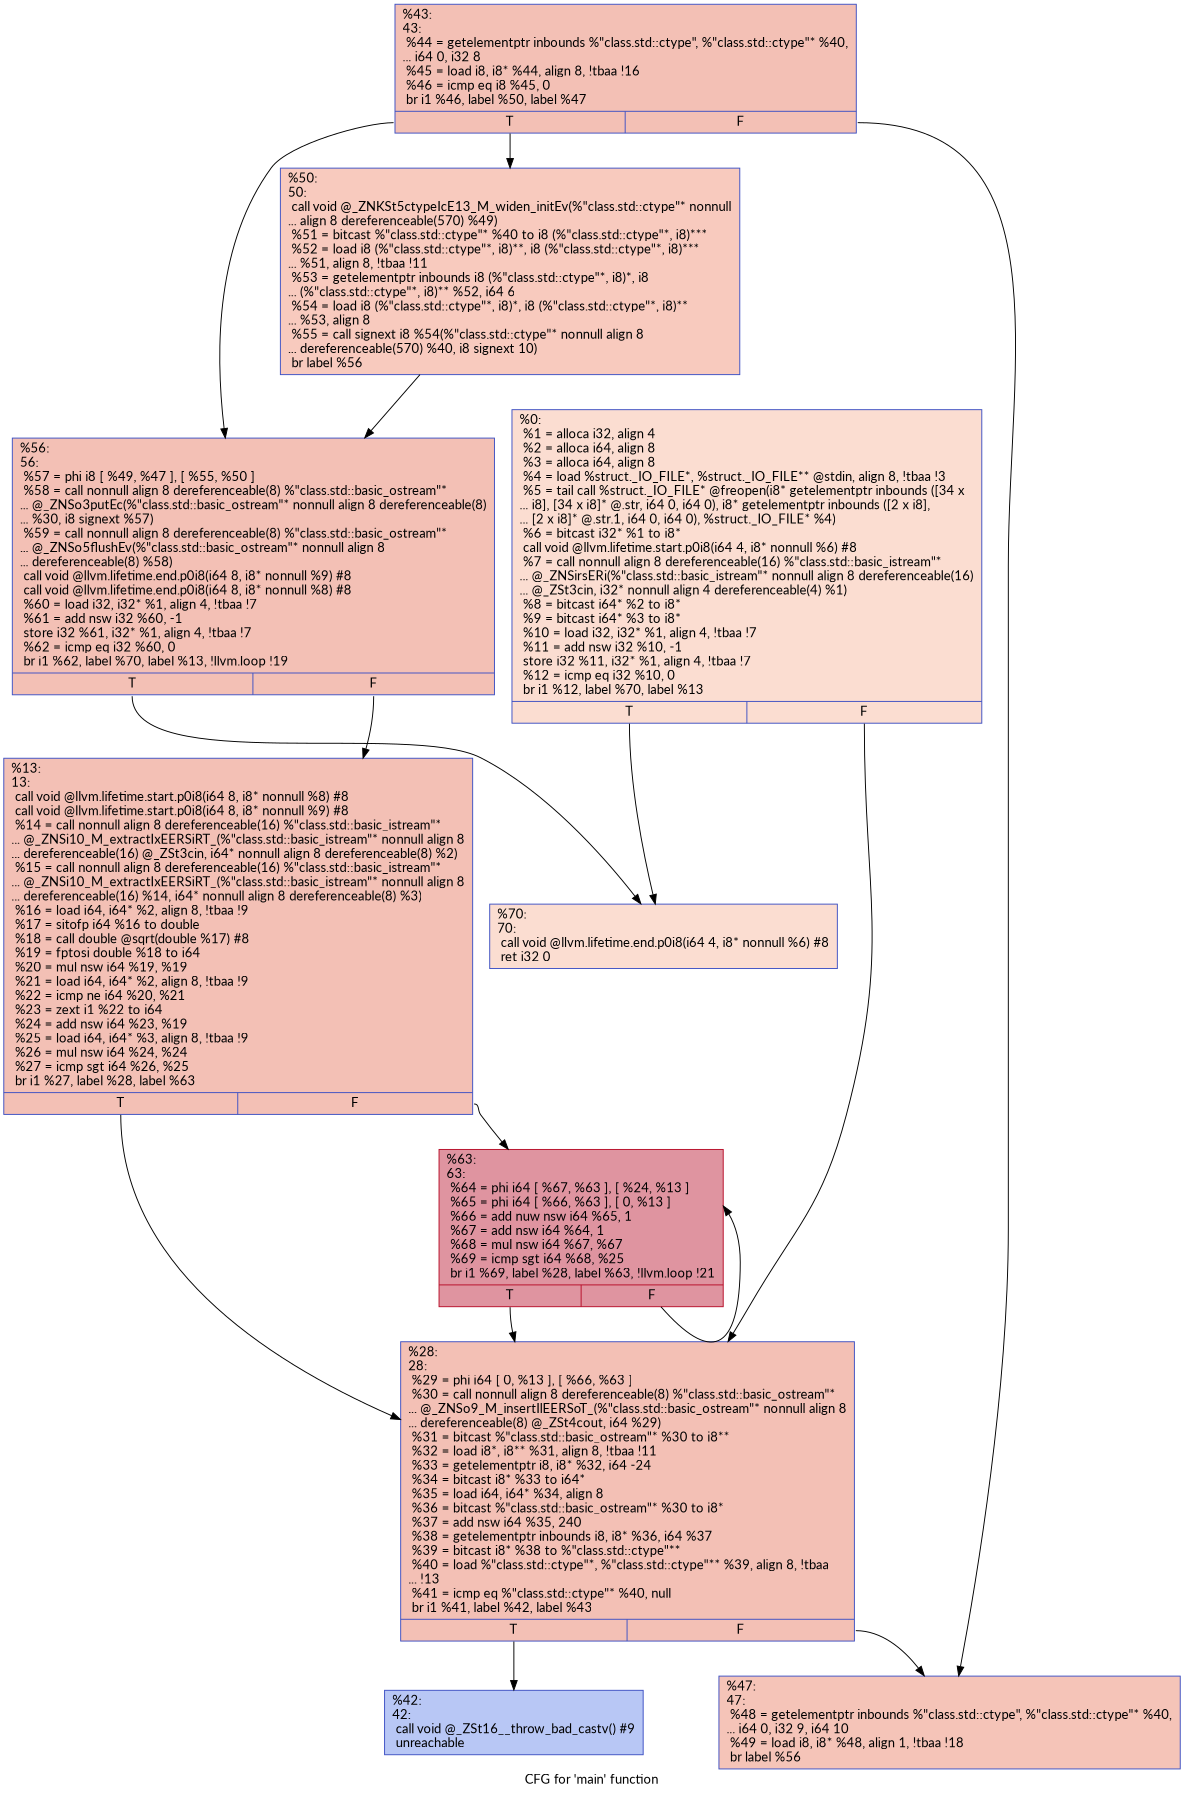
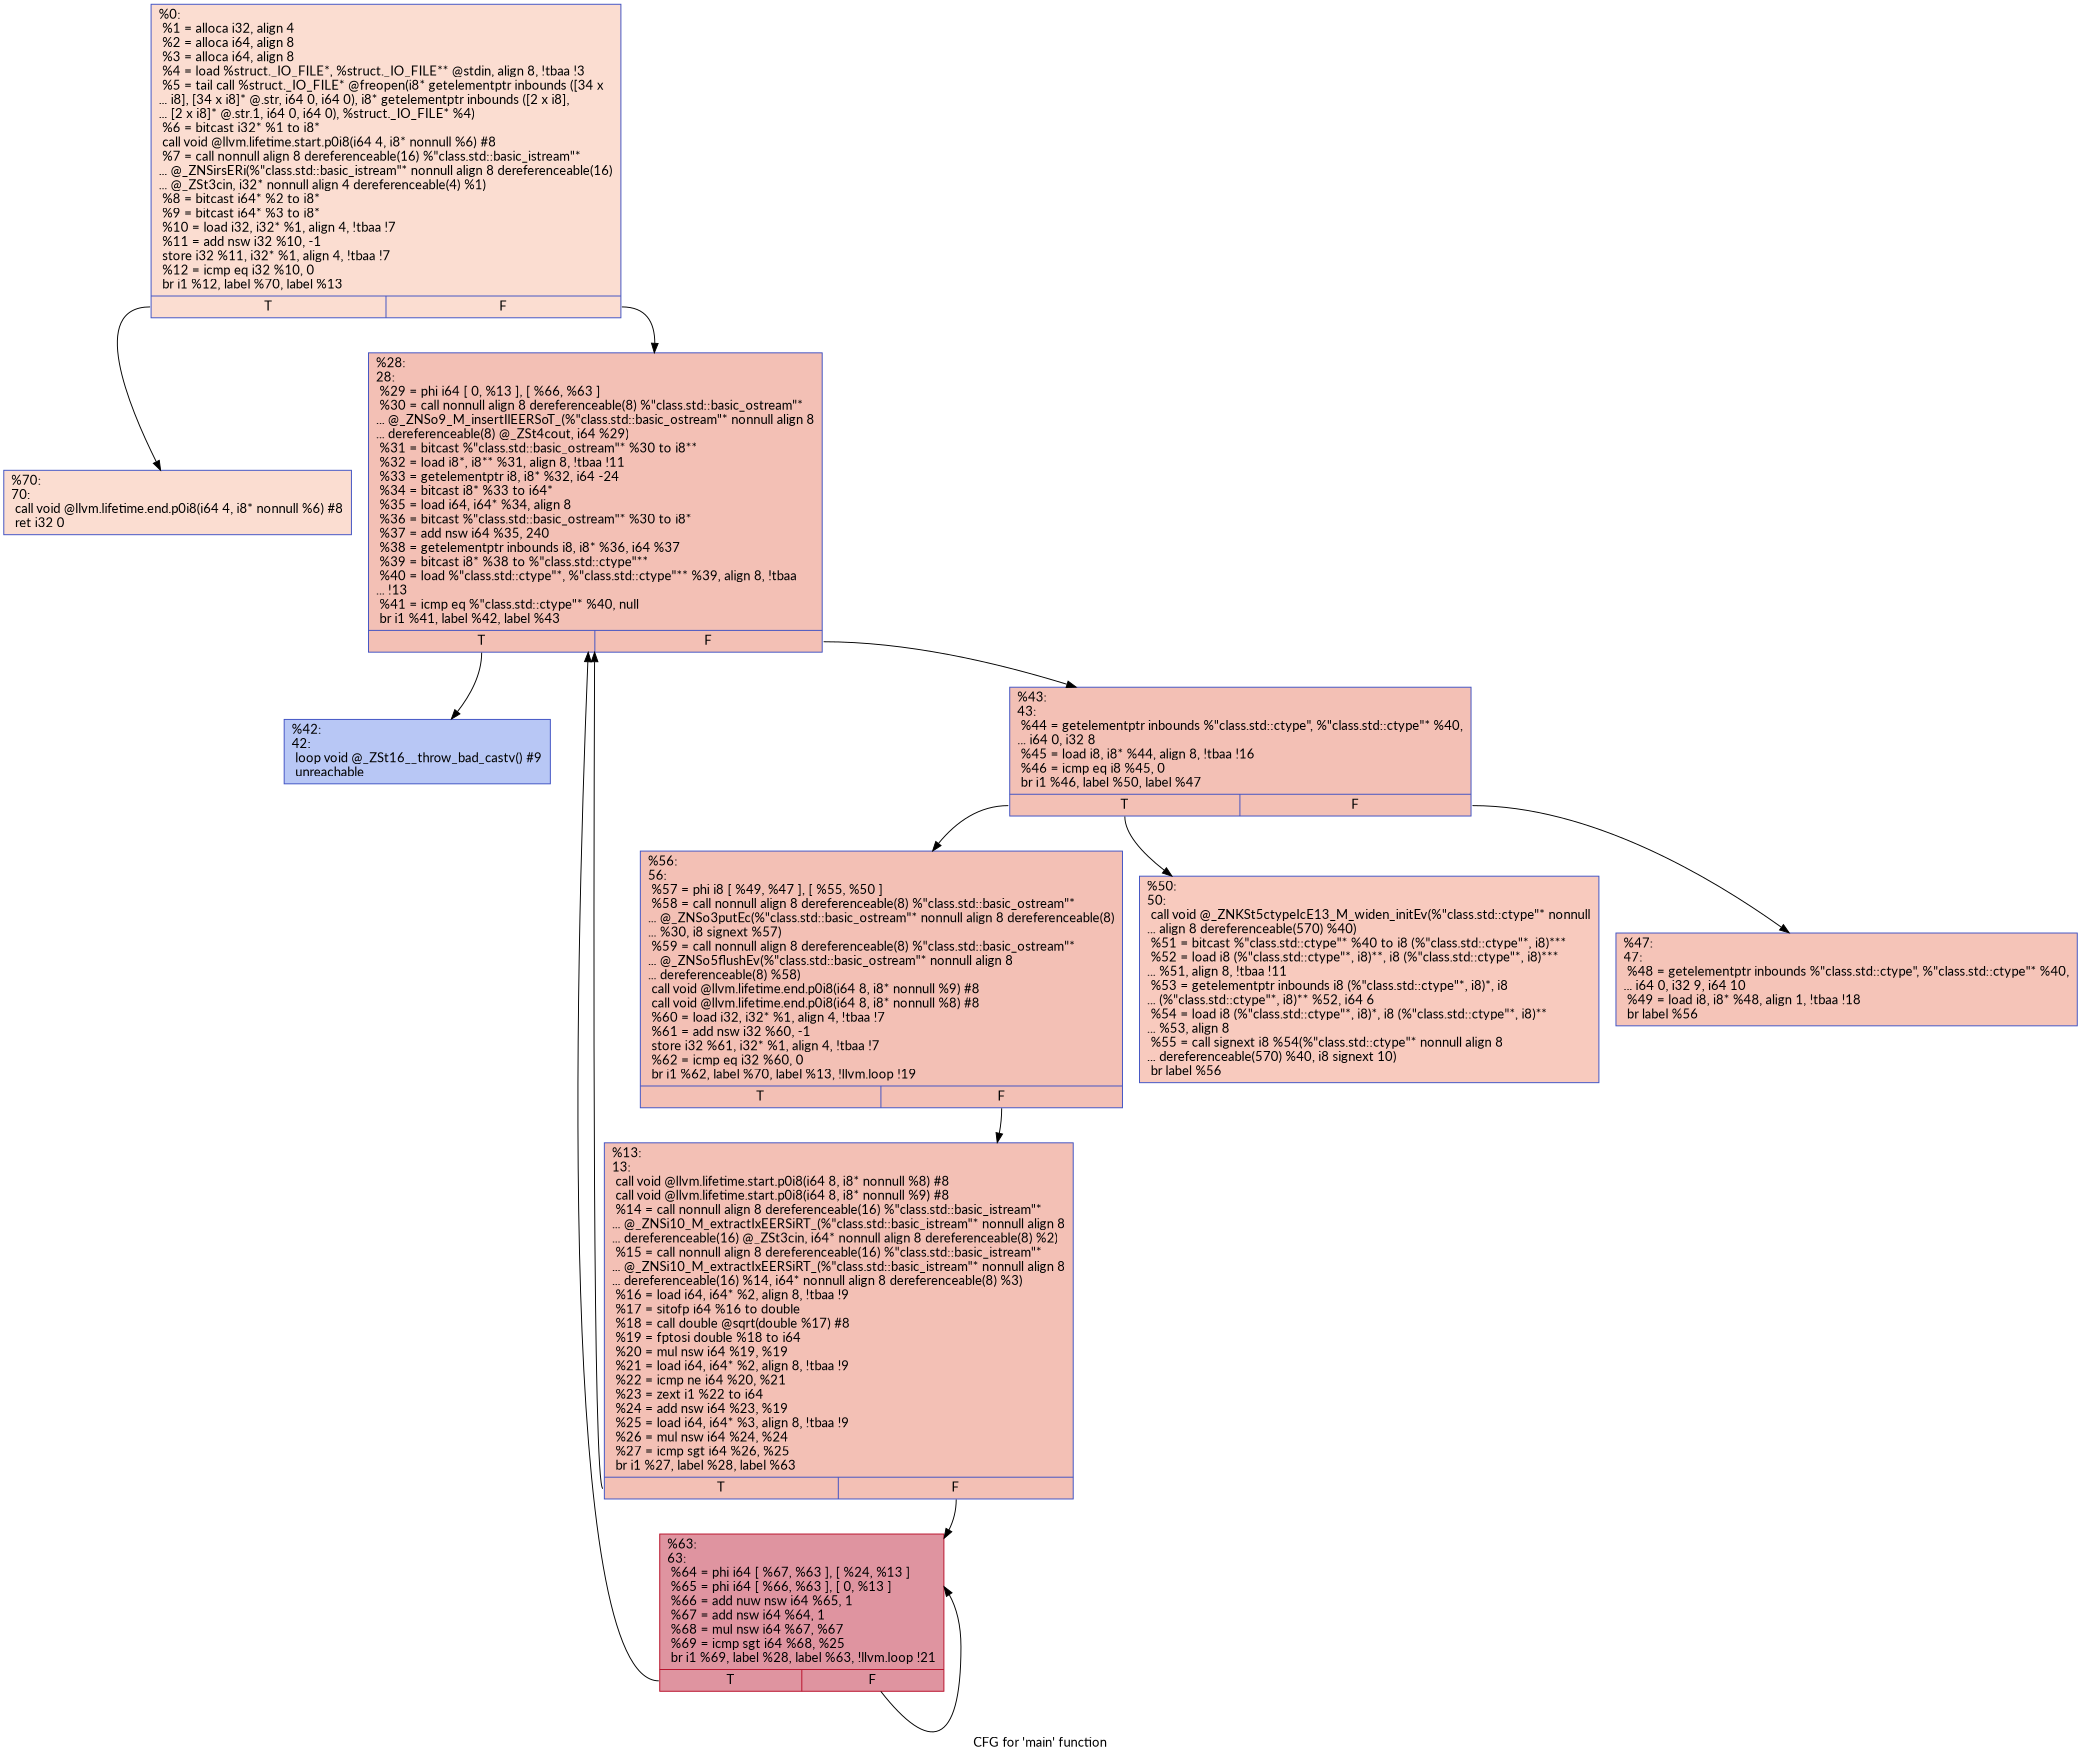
  digraph {
    fontname=Lato
    label="CFG for 'main' function"
    node [color="#3d50c3ff" fillcolor="#e5705870" fontname=Lato shape=record style=filled]
    edge [fontname=Lato tailport=s0]
    n1 [fillcolor="#f7b39670" label="{%0:\l  %1 = alloca i32, align 4\l  %2 = alloca i64, align 8\l  %3 = alloca i64, align 8\l  %4 = load %struct._IO_FILE*, %struct._IO_FILE** @stdin, align 8, !tbaa !3\l  %5 = tail call %struct._IO_FILE* @freopen(i8* getelementptr inbounds ([34 x\l... i8], [34 x i8]* @.str, i64 0, i64 0), i8* getelementptr inbounds ([2 x i8],\l... [2 x i8]* @.str.1, i64 0, i64 0), %struct._IO_FILE* %4)\l  %6 = bitcast i32* %1 to i8*\l  call void @llvm.lifetime.start.p0i8(i64 4, i8* nonnull %6) #8\l  %7 = call nonnull align 8 dereferenceable(16) %\"class.std::basic_istream\"*\l... @_ZNSirsERi(%\"class.std::basic_istream\"* nonnull align 8 dereferenceable(16)\l... @_ZSt3cin, i32* nonnull align 4 dereferenceable(4) %1)\l  %8 = bitcast i64* %2 to i8*\l  %9 = bitcast i64* %3 to i8*\l  %10 = load i32, i32* %1, align 4, !tbaa !7\l  %11 = add nsw i32 %10, -1\l  store i32 %11, i32* %1, align 4, !tbaa !7\l  %12 = icmp eq i32 %10, 0\l  br i1 %12, label %70, label %13\l|{<s0>T|<s1>F}}"]
    n2 [fillcolor="#f7b39670" label="{%70:\l70:                                               \l  call void @llvm.lifetime.end.p0i8(i64 4, i8* nonnull %6) #8\l  ret i32 0\l}"]
    n3 [label="{%28:\l28:                                               \l  %29 = phi i64 [ 0, %13 ], [ %66, %63 ]\l  %30 = call nonnull align 8 dereferenceable(8) %\"class.std::basic_ostream\"*\l... @_ZNSo9_M_insertIlEERSoT_(%\"class.std::basic_ostream\"* nonnull align 8\l... dereferenceable(8) @_ZSt4cout, i64 %29)\l  %31 = bitcast %\"class.std::basic_ostream\"* %30 to i8**\l  %32 = load i8*, i8** %31, align 8, !tbaa !11\l  %33 = getelementptr i8, i8* %32, i64 -24\l  %34 = bitcast i8* %33 to i64*\l  %35 = load i64, i64* %34, align 8\l  %36 = bitcast %\"class.std::basic_ostream\"* %30 to i8*\l  %37 = add nsw i64 %35, 240\l  %38 = getelementptr inbounds i8, i8* %36, i64 %37\l  %39 = bitcast i8* %38 to %\"class.std::ctype\"**\l  %40 = load %\"class.std::ctype\"*, %\"class.std::ctype\"** %39, align 8, !tbaa\l... !13\l  %41 = icmp eq %\"class.std::ctype\"* %40, null\l  br i1 %41, label %42, label %43\l|{<s0>T|<s1>F}}"]
    n4 [label="{%13:\l13:                                               \l  call void @llvm.lifetime.start.p0i8(i64 8, i8* nonnull %8) #8\l  call void @llvm.lifetime.start.p0i8(i64 8, i8* nonnull %9) #8\l  %14 = call nonnull align 8 dereferenceable(16) %\"class.std::basic_istream\"*\l... @_ZNSi10_M_extractIxEERSiRT_(%\"class.std::basic_istream\"* nonnull align 8\l... dereferenceable(16) @_ZSt3cin, i64* nonnull align 8 dereferenceable(8) %2)\l  %15 = call nonnull align 8 dereferenceable(16) %\"class.std::basic_istream\"*\l... @_ZNSi10_M_extractIxEERSiRT_(%\"class.std::basic_istream\"* nonnull align 8\l... dereferenceable(16) %14, i64* nonnull align 8 dereferenceable(8) %3)\l  %16 = load i64, i64* %2, align 8, !tbaa !9\l  %17 = sitofp i64 %16 to double\l  %18 = call double @sqrt(double %17) #8\l  %19 = fptosi double %18 to i64\l  %20 = mul nsw i64 %19, %19\l  %21 = load i64, i64* %2, align 8, !tbaa !9\l  %22 = icmp ne i64 %20, %21\l  %23 = zext i1 %22 to i64\l  %24 = add nsw i64 %23, %19\l  %25 = load i64, i64* %3, align 8, !tbaa !9\l  %26 = mul nsw i64 %24, %24\l  %27 = icmp sgt i64 %26, %25\l  br i1 %27, label %28, label %63\l|{<s0>T|<s1>F}}"]
    n5 [color="#b70d28ff" fillcolor="#b70d2870" label="{%63:\l63:                                               \l  %64 = phi i64 [ %67, %63 ], [ %24, %13 ]\l  %65 = phi i64 [ %66, %63 ], [ 0, %13 ]\l  %66 = add nuw nsw i64 %65, 1\l  %67 = add nsw i64 %64, 1\l  %68 = mul nsw i64 %67, %67\l  %69 = icmp sgt i64 %68, %25\l  br i1 %69, label %28, label %63, !llvm.loop !21\l|{<s0>T|<s1>F}}"]
-   n6 [fillcolor="#5f7fe870" label="{%42:\l42:                                               \l  call void @_ZSt16__throw_bad_castv() #9\l  unreachable\l}"]
+   n6 [fillcolor="#5f7fe870" label="{%42:\l42:                                               \l  loop void @_ZSt16__throw_bad_castv() #9\l  unreachable\l}"]
    n7 [label="{%43:\l43:                                               \l  %44 = getelementptr inbounds %\"class.std::ctype\", %\"class.std::ctype\"* %40,\l... i64 0, i32 8\l  %45 = load i8, i8* %44, align 8, !tbaa !16\l  %46 = icmp eq i8 %45, 0\l  br i1 %46, label %50, label %47\l|{<s0>T|<s1>F}}"]
-   n8 [fillcolor="#ef886b70" label="{%50:\l50:                                               \l  call void @_ZNKSt5ctypeIcE13_M_widen_initEv(%\"class.std::ctype\"* nonnull\l... align 8 dereferenceable(570) %49)\l  %51 = bitcast %\"class.std::ctype\"* %40 to i8 (%\"class.std::ctype\"*, i8)***\l  %52 = load i8 (%\"class.std::ctype\"*, i8)**, i8 (%\"class.std::ctype\"*, i8)***\l... %51, align 8, !tbaa !11\l  %53 = getelementptr inbounds i8 (%\"class.std::ctype\"*, i8)*, i8\l... (%\"class.std::ctype\"*, i8)** %52, i64 6\l  %54 = load i8 (%\"class.std::ctype\"*, i8)*, i8 (%\"class.std::ctype\"*, i8)**\l... %53, align 8\l  %55 = call signext i8 %54(%\"class.std::ctype\"* nonnull align 8\l... dereferenceable(570) %40, i8 signext 10)\l  br label %56\l}"]
+   n8 [fillcolor="#ef886b70" label="{%50:\l50:                                               \l  call void @_ZNKSt5ctypeIcE13_M_widen_initEv(%\"class.std::ctype\"* nonnull\l... align 8 dereferenceable(570) %40)\l  %51 = bitcast %\"class.std::ctype\"* %40 to i8 (%\"class.std::ctype\"*, i8)***\l  %52 = load i8 (%\"class.std::ctype\"*, i8)**, i8 (%\"class.std::ctype\"*, i8)***\l... %51, align 8, !tbaa !11\l  %53 = getelementptr inbounds i8 (%\"class.std::ctype\"*, i8)*, i8\l... (%\"class.std::ctype\"*, i8)** %52, i64 6\l  %54 = load i8 (%\"class.std::ctype\"*, i8)*, i8 (%\"class.std::ctype\"*, i8)**\l... %53, align 8\l  %55 = call signext i8 %54(%\"class.std::ctype\"* nonnull align 8\l... dereferenceable(570) %40, i8 signext 10)\l  br label %56\l}"]
    n9 [fillcolor="#e97a5f70" label="{%47:\l47:                                               \l  %48 = getelementptr inbounds %\"class.std::ctype\", %\"class.std::ctype\"* %40,\l... i64 0, i32 9, i64 10\l  %49 = load i8, i8* %48, align 1, !tbaa !18\l  br label %56\l}"]
    n10 [label="{%56:\l56:                                               \l  %57 = phi i8 [ %49, %47 ], [ %55, %50 ]\l  %58 = call nonnull align 8 dereferenceable(8) %\"class.std::basic_ostream\"*\l... @_ZNSo3putEc(%\"class.std::basic_ostream\"* nonnull align 8 dereferenceable(8)\l... %30, i8 signext %57)\l  %59 = call nonnull align 8 dereferenceable(8) %\"class.std::basic_ostream\"*\l... @_ZNSo5flushEv(%\"class.std::basic_ostream\"* nonnull align 8\l... dereferenceable(8) %58)\l  call void @llvm.lifetime.end.p0i8(i64 8, i8* nonnull %9) #8\l  call void @llvm.lifetime.end.p0i8(i64 8, i8* nonnull %8) #8\l  %60 = load i32, i32* %1, align 4, !tbaa !7\l  %61 = add nsw i32 %60, -1\l  store i32 %61, i32* %1, align 4, !tbaa !7\l  %62 = icmp eq i32 %60, 0\l  br i1 %62, label %70, label %13, !llvm.loop !19\l|{<s0>T|<s1>F}}"]
    n1 -> n2
    n1 -> n3 [tailport=s1]
    n3 -> n6
-   n3 -> n9 [tailport=s1]
+   n3 -> n7 [tailport=s1]
    n4 -> n3
    n4 -> n5 [tailport=s1]
    n5 -> n3
    n5 -> n5 [tailport=s1]
    n7 -> n8
    n7 -> n9 [tailport=s1]
    n7 -> n10
-   n8 -> n10
-   n10 -> n2
    n10 -> n4 [tailport=s1]
  }
